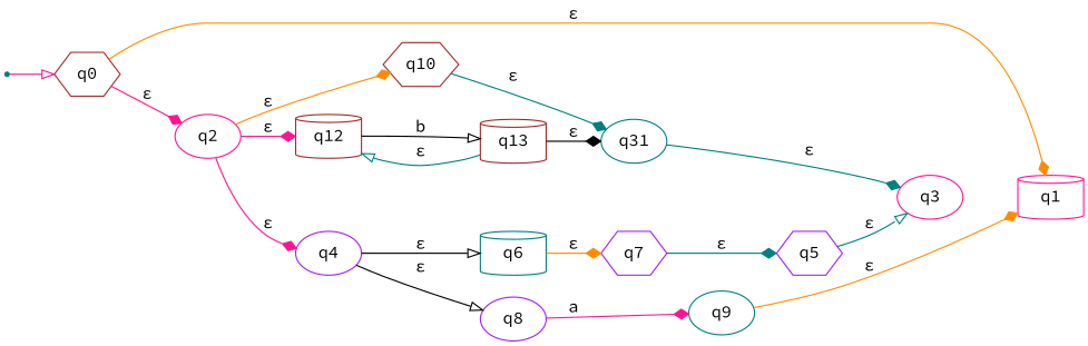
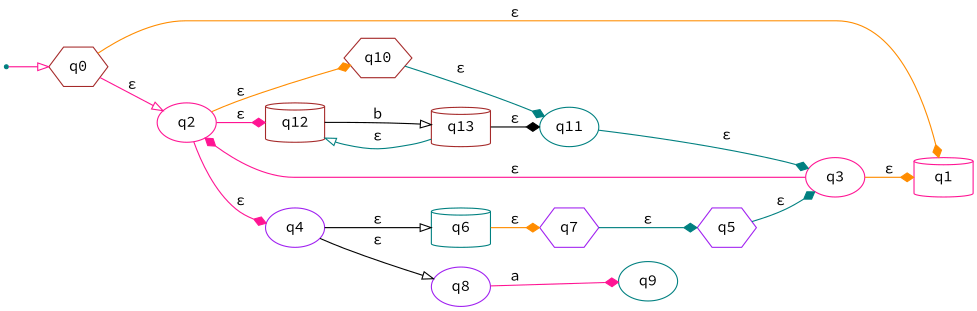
  digraph {
    fontname="Source Code Pro"
    rankdir=LR
    node [color=teal fontname="Source Code Pro" shape=ellipse]
    edge [arrowhead=diamond color=deeppink fontname="Source Code Pro"]
    s [shape=point]
    q0 [color=brown shape=hexagon]
    q1 [color=deeppink shape=cylinder]
    q2 [color=deeppink]
    q4 [color=purple]
    q10 [color=brown shape=hexagon]
    q12 [color=brown shape=cylinder]
    q6 [shape=cylinder]
    q8 [color=purple]
-   q11 [label=q31]
+   q11
    q3 [color=deeppink]
    q7 [color=purple shape=hexagon]
    q9
    q5 [color=purple shape=hexagon]
    q13 [color=brown shape=cylinder]
    s -> q0 [arrowhead=onormal]
    q0 -> q1 [color=darkorange label="ε"]
-   q0 -> q2 [label="ε"]
+   q0 -> q2 [arrowhead=onormal label="ε"]
    q2 -> q4 [label="ε"]
    q2 -> q10 [color=darkorange label="ε"]
    q2 -> q12 [label="ε"]
    q4 -> q6 [arrowhead=onormal color=black label="ε"]
    q4 -> q8 [arrowhead=onormal color=black label="ε"]
    q10 -> q11 [color=teal label="ε"]
    q12 -> q13 [arrowhead=onormal color=black label=b]
    q6 -> q7 [color=darkorange label="ε"]
    q8 -> q9 [label=a]
    q11 -> q3 [color=teal label="ε"]
-   q9 -> q1 [color=darkorange label="ε"]
+   q3 -> q1 [color=darkorange label="ε"]
+   q3 -> q2 [label="ε"]
    q7 -> q5 [color=teal label="ε"]
-   q5 -> q3 [arrowhead=onormal color=teal label="ε"]
+   q5 -> q3 [color=teal label="ε"]
    q13 -> q12 [arrowhead=onormal color=teal label="ε"]
    q13 -> q11 [color=black label="ε"]
  }
